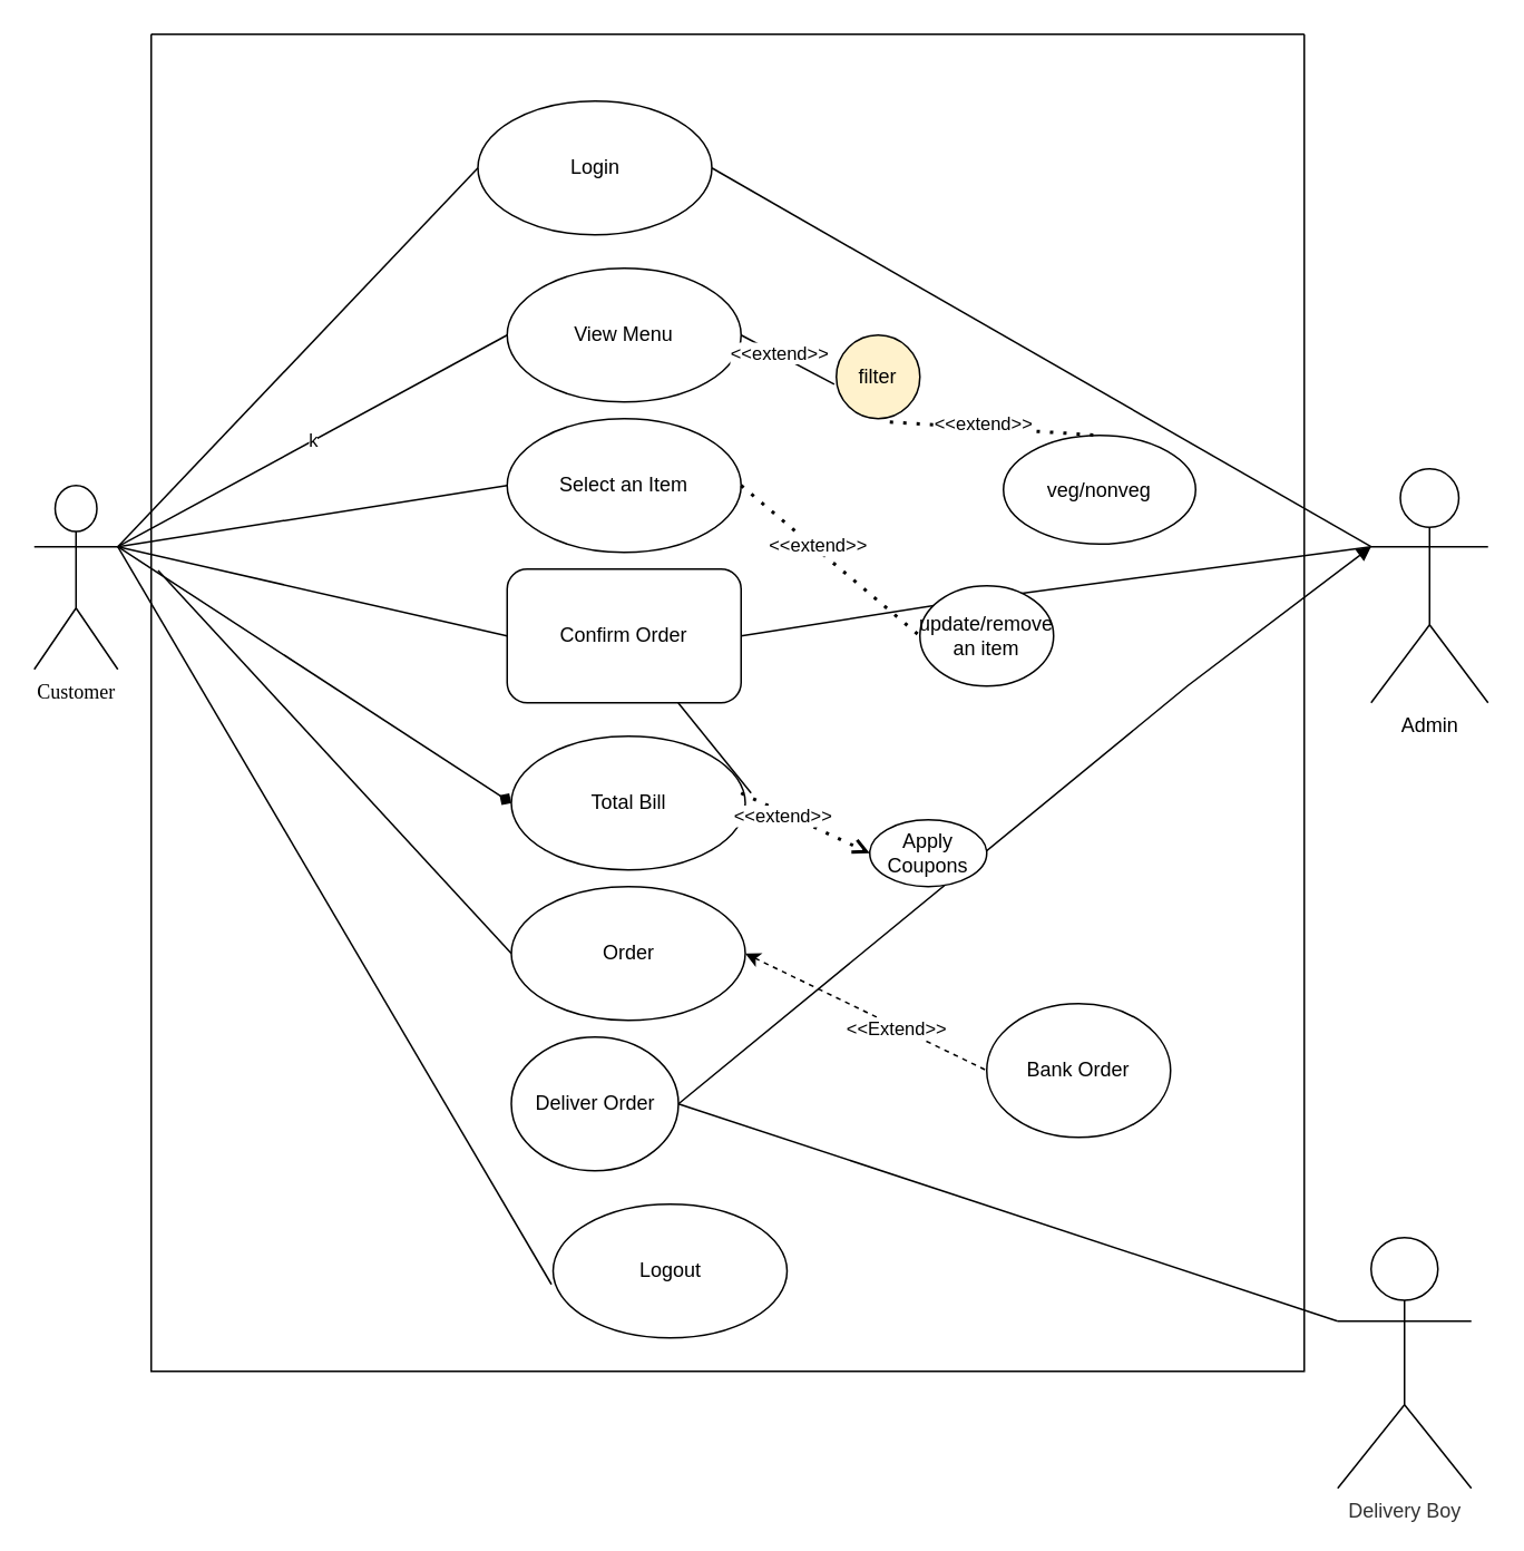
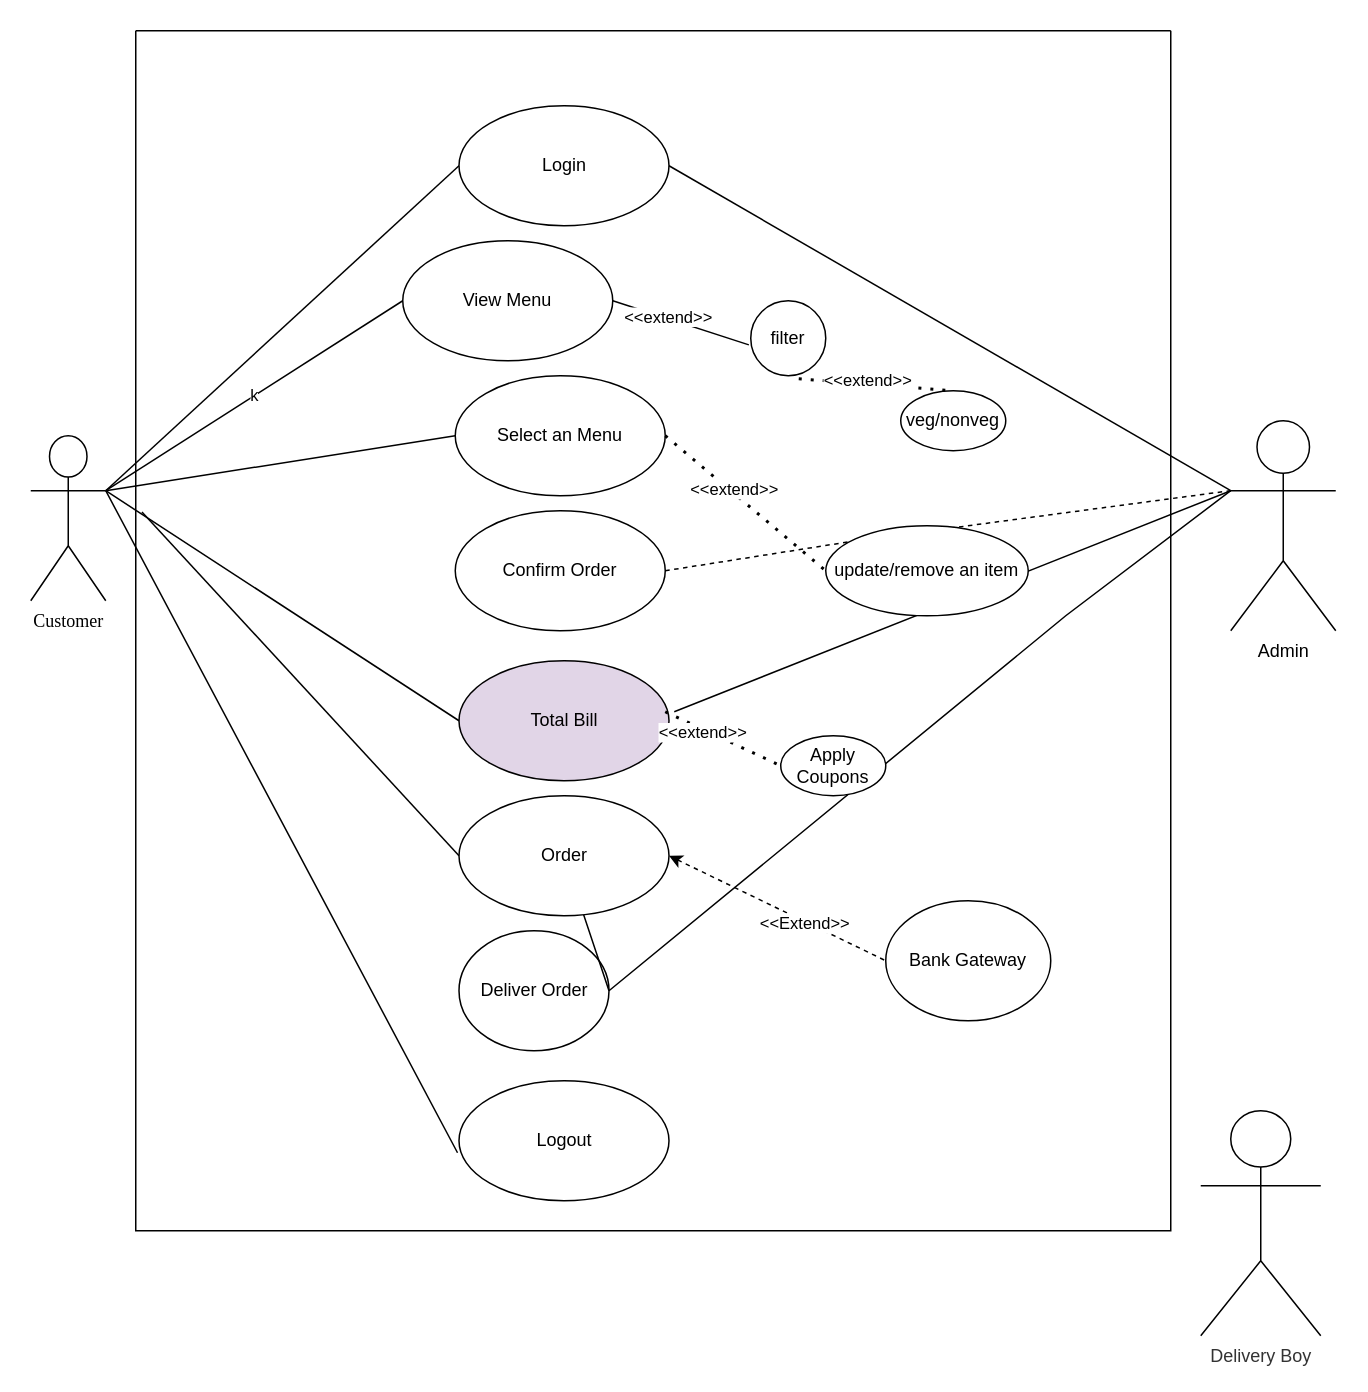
  <mxCell id="0" />
  <mxCell id="1" parent="0" />
  <mxCell id="2" value="&lt;font style=&quot;color: rgb(0, 0, 0);&quot;&gt;Customer&lt;/font&gt;&lt;div&gt;&lt;br&gt;&lt;/div&gt;" style="shape=umlActor;verticalLabelPosition=bottom;verticalAlign=top;html=1;outlineConnect=0;fontFamily=Verdana;" parent="1" vertex="1"><mxGeometry y="290" width="50" height="110" as="geometry" x="20" /></mxCell>
- <mxCell id="3" value="Login" style="ellipse;whiteSpace=wrap;html=1;" parent="1" vertex="1"><mxGeometry x="285.5" y="60" width="140" height="80" as="geometry" /></mxCell>
- <mxCell id="4" value="View Menu" style="ellipse;whiteSpace=wrap;html=1;" parent="1" vertex="1"><mxGeometry x="303" y="160" width="140" height="80" as="geometry" /></mxCell>
- <mxCell id="5" value="Select an Item" style="ellipse;whiteSpace=wrap;html=1;" parent="1" vertex="1"><mxGeometry x="303" y="250" width="140" height="80" as="geometry" /></mxCell>
- <mxCell id="6" value="Total Bill" style="ellipse;whiteSpace=wrap;html=1;" parent="1" vertex="1"><mxGeometry x="305.5" y="440" width="140" height="80" as="geometry" /></mxCell>
- <mxCell id="7" value="Confirm Order" style="whiteSpace=wrap;html=1;rounded=1;" parent="1" vertex="1"><mxGeometry x="303" y="340" width="140" height="80" as="geometry" /></mxCell>
+ <mxCell id="3" value="Login" style="ellipse;whiteSpace=wrap;html=1;" parent="1" vertex="1"><mxGeometry x="305.5" y="70" width="140" height="80" as="geometry" /></mxCell>
+ <mxCell id="4" value="View Menu" style="ellipse;whiteSpace=wrap;html=1;" parent="1" vertex="1"><mxGeometry x="268" y="160" width="140" height="80" as="geometry" /></mxCell>
+ <mxCell id="5" value="Select an Menu" style="ellipse;whiteSpace=wrap;html=1;" parent="1" vertex="1"><mxGeometry x="303" y="250" width="140" height="80" as="geometry" /></mxCell>
+ <mxCell id="6" value="Total Bill" style="ellipse;whiteSpace=wrap;html=1;fillColor=#e1d5e7;" parent="1" vertex="1"><mxGeometry x="305.5" y="440" width="140" height="80" as="geometry" /></mxCell>
+ <mxCell id="7" value="Confirm Order" style="ellipse;whiteSpace=wrap;html=1;" parent="1" vertex="1"><mxGeometry x="303" y="340" width="140" height="80" as="geometry" /></mxCell>
  <mxCell id="8" value="Deliver Order" style="ellipse;whiteSpace=wrap;html=1;" parent="1" vertex="1"><mxGeometry x="305.5" y="620" width="100" height="80" as="geometry" /></mxCell>
- <mxCell id="9" value="Logout" style="ellipse;whiteSpace=wrap;html=1;" parent="1" vertex="1"><mxGeometry x="330.5" y="720" width="140" height="80" as="geometry" /></mxCell>
+ <mxCell id="9" value="Logout" style="ellipse;whiteSpace=wrap;html=1;" parent="1" vertex="1"><mxGeometry x="305.5" y="720" width="140" height="80" as="geometry" /></mxCell>
  <mxCell id="10" value="" style="endArrow=none;html=1;rounded=0;exitX=1;exitY=0.333;exitDx=0;exitDy=0;exitPerimeter=0;entryX=0;entryY=0.5;entryDx=0;entryDy=0;" parent="1" source="2" target="3" edge="1"><mxGeometry width="50" height="50" relative="1" as="geometry"><mxPoint x="420" y="430" as="sourcePoint" /><mxPoint x="470" y="380" as="targetPoint" /></mxGeometry></mxCell>
  <mxCell id="11" value="k" style="endArrow=none;html=1;rounded=0;exitX=1;exitY=0.333;exitDx=0;exitDy=0;exitPerimeter=0;entryX=0;entryY=0.5;entryDx=0;entryDy=0;" parent="1" source="2" target="4" edge="1"><mxGeometry width="50" height="50" relative="1" as="geometry"><mxPoint x="420" y="430" as="sourcePoint" /><mxPoint x="470" y="380" as="targetPoint" /></mxGeometry></mxCell>
  <mxCell id="12" value="" style="endArrow=none;html=1;rounded=0;exitX=1;exitY=0.333;exitDx=0;exitDy=0;exitPerimeter=0;entryX=0;entryY=0.5;entryDx=0;entryDy=0;" parent="1" source="2" target="5" edge="1"><mxGeometry width="50" height="50" relative="1" as="geometry"><mxPoint x="420" y="430" as="sourcePoint" /><mxPoint x="470" y="380" as="targetPoint" /></mxGeometry></mxCell>
- <mxCell id="13" value="" style="endArrow=diamond;html=1;rounded=0;exitX=1;exitY=0.333;exitDx=0;exitDy=0;exitPerimeter=0;entryX=0;entryY=0.5;entryDx=0;entryDy=0;" parent="1" source="2" target="6" edge="1"><mxGeometry width="50" height="50" relative="1" as="geometry"><mxPoint x="420" y="430" as="sourcePoint" /><mxPoint x="470" y="380" as="targetPoint" /></mxGeometry></mxCell>
- <mxCell id="14" value="" style="endArrow=none;html=1;rounded=0;exitX=1;exitY=0.333;exitDx=0;exitDy=0;exitPerimeter=0;entryX=0;entryY=0.5;entryDx=0;entryDy=0;" parent="1" source="2" target="7" edge="1"><mxGeometry width="50" height="50" relative="1" as="geometry"><mxPoint x="420" y="430" as="sourcePoint" /><mxPoint x="470" y="380" as="targetPoint" /></mxGeometry></mxCell>
+ <mxCell id="13" value="" style="endArrow=none;html=1;rounded=0;exitX=1;exitY=0.333;exitDx=0;exitDy=0;exitPerimeter=0;entryX=0;entryY=0.5;entryDx=0;entryDy=0;" parent="1" source="2" target="6" edge="1"><mxGeometry width="50" height="50" relative="1" as="geometry"><mxPoint x="420" y="430" as="sourcePoint" /><mxPoint x="470" y="380" as="targetPoint" /></mxGeometry></mxCell>
  <mxCell id="15" value="" style="endArrow=none;html=1;rounded=0;entryX=-0.007;entryY=0.6;entryDx=0;entryDy=0;exitX=1;exitY=0.333;exitDx=0;exitDy=0;exitPerimeter=0;entryPerimeter=0;" parent="1" source="2" target="9" edge="1"><mxGeometry width="50" height="50" relative="1" as="geometry"><mxPoint x="150" y="290" as="sourcePoint" /><mxPoint x="470" y="380" as="targetPoint" /></mxGeometry></mxCell>
  <mxCell id="16" value="&lt;span style=&quot;background-color: light-dark(#ffffff, var(--ge-dark-color, #121212));&quot;&gt;&lt;font style=&quot;color: rgb(51, 51, 51);&quot;&gt;Delivery Boy&lt;/font&gt;&lt;/span&gt;&lt;div&gt;&lt;br&gt;&lt;/div&gt;" style="shape=umlActor;verticalLabelPosition=bottom;verticalAlign=top;html=1;outlineConnect=0;" parent="1" vertex="1"><mxGeometry x="800" y="740" width="80" height="150" as="geometry" /></mxCell>
- <mxCell id="17" value="" style="endArrow=none;html=1;rounded=0;exitX=1;exitY=0.5;exitDx=0;exitDy=0;entryX=0;entryY=0.333;entryDx=0;entryDy=0;entryPerimeter=0;" parent="1" source="8" target="16" edge="1"><mxGeometry width="50" height="50" relative="1" as="geometry"><mxPoint x="420" y="430" as="sourcePoint" /><mxPoint x="470" y="380" as="targetPoint" /></mxGeometry></mxCell>
+ <mxCell id="17" value="" style="endArrow=none;html=1;rounded=0;exitX=1;exitY=0.5;exitDx=0;exitDy=0;" parent="1" source="8" target="23" edge="1"><mxGeometry width="50" height="50" relative="1" as="geometry"><mxPoint x="420" y="430" as="sourcePoint" /><mxPoint x="470" y="380" as="targetPoint" /></mxGeometry></mxCell>
  <mxCell id="18" value="Admin" style="shape=umlActor;verticalLabelPosition=bottom;verticalAlign=top;html=1;outlineConnect=0;" parent="1" vertex="1"><mxGeometry x="820" y="280" width="70" height="140" as="geometry" /></mxCell>
- <mxCell id="19" value="" style="endArrow=none;html=1;rounded=0;exitX=1.025;exitY=0.425;exitDx=0;exitDy=0;exitPerimeter=0;" parent="1" source="6" target="7" edge="1"><mxGeometry width="50" height="50" relative="1" as="geometry"><mxPoint x="420" y="430" as="sourcePoint" /><mxPoint x="470" y="380" as="targetPoint" /></mxGeometry></mxCell>
- <mxCell id="20" value="" style="endArrow=none;html=1;rounded=0;exitX=1;exitY=0.5;exitDx=0;exitDy=0;entryX=0;entryY=0.333;entryDx=0;entryDy=0;entryPerimeter=0;" parent="1" source="7" target="18" edge="1"><mxGeometry width="50" height="50" relative="1" as="geometry"><mxPoint x="420" y="430" as="sourcePoint" /><mxPoint x="470" y="380" as="targetPoint" /><Array as="points"><mxPoint x="570" y="360" /></Array></mxGeometry></mxCell>
- <mxCell id="21" value="" style="endArrow=block;html=1;rounded=0;entryX=0;entryY=0.333;entryDx=0;entryDy=0;entryPerimeter=0;exitX=1;exitY=0.5;exitDx=0;exitDy=0;" parent="1" source="8" target="18" edge="1"><mxGeometry width="50" height="50" relative="1" as="geometry"><mxPoint x="420" y="430" as="sourcePoint" /><mxPoint x="470" y="380" as="targetPoint" /><Array as="points"><mxPoint x="710" y="410" /></Array></mxGeometry></mxCell>
+ <mxCell id="19" value="" style="endArrow=none;html=1;rounded=0;entryX=0;entryY=0.333;entryDx=0;entryDy=0;entryPerimeter=0;exitX=1.025;exitY=0.425;exitDx=0;exitDy=0;exitPerimeter=0;" parent="1" source="6" target="18" edge="1"><mxGeometry width="50" height="50" relative="1" as="geometry"><mxPoint x="420" y="430" as="sourcePoint" /><mxPoint x="470" y="380" as="targetPoint" /></mxGeometry></mxCell>
+ <mxCell id="20" value="" style="endArrow=none;html=1;rounded=0;exitX=1;exitY=0.5;exitDx=0;exitDy=0;entryX=0;entryY=0.333;entryDx=0;entryDy=0;entryPerimeter=0;dashed=1;" parent="1" source="7" target="18" edge="1"><mxGeometry width="50" height="50" relative="1" as="geometry"><mxPoint x="420" y="430" as="sourcePoint" /><mxPoint x="470" y="380" as="targetPoint" /><Array as="points"><mxPoint x="570" y="360" /></Array></mxGeometry></mxCell>
+ <mxCell id="21" value="" style="endArrow=none;html=1;rounded=0;entryX=0;entryY=0.333;entryDx=0;entryDy=0;entryPerimeter=0;exitX=1;exitY=0.5;exitDx=0;exitDy=0;" parent="1" source="8" target="18" edge="1"><mxGeometry width="50" height="50" relative="1" as="geometry"><mxPoint x="420" y="430" as="sourcePoint" /><mxPoint x="470" y="380" as="targetPoint" /><Array as="points"><mxPoint x="710" y="410" /></Array></mxGeometry></mxCell>
  <mxCell id="22" value="" style="endArrow=none;html=1;rounded=0;exitX=1;exitY=0.5;exitDx=0;exitDy=0;entryX=0;entryY=0.333;entryDx=0;entryDy=0;entryPerimeter=0;" parent="1" source="3" target="18" edge="1"><mxGeometry width="50" height="50" relative="1" as="geometry"><mxPoint x="420" y="430" as="sourcePoint" /><mxPoint x="730" y="480" as="targetPoint" /><Array as="points" /></mxGeometry></mxCell>
  <mxCell id="23" value="Order" style="ellipse;whiteSpace=wrap;html=1;" parent="1" vertex="1"><mxGeometry x="305.5" y="530" width="140" height="80" as="geometry" /></mxCell>
  <mxCell id="24" value="" style="endArrow=none;html=1;rounded=0;exitX=0;exitY=0.5;exitDx=0;exitDy=0;entryX=0.006;entryY=0.401;entryDx=0;entryDy=0;entryPerimeter=0;" parent="1" source="23" target="27" edge="1"><mxGeometry width="50" height="50" relative="1" as="geometry"><mxPoint x="420" y="630" as="sourcePoint" /><mxPoint x="100" y="290" as="targetPoint" /></mxGeometry></mxCell>
  <mxCell id="25" value="" style="endArrow=none;dashed=1;html=1;rounded=0;entryX=0;entryY=0.5;entryDx=0;entryDy=0;exitX=1;exitY=0.5;exitDx=0;exitDy=0;startArrow=classic;startFill=1;" parent="1" source="23" target="28" edge="1"><mxGeometry width="50" height="50" relative="1" as="geometry"><mxPoint x="420" y="530" as="sourcePoint" /><mxPoint x="470" y="480" as="targetPoint" /></mxGeometry></mxCell>
  <mxCell id="26" value="&amp;lt;&amp;lt;Extend&amp;gt;&amp;gt;" style="edgeLabel;html=1;align=center;verticalAlign=middle;resizable=0;points=[];" parent="25" vertex="1" connectable="0"><mxGeometry x="0.243" y="-1" relative="1" as="geometry"><mxPoint as="offset" /></mxGeometry></mxCell>
  <mxCell id="27" value="" style="swimlane;startSize=0;" parent="1" vertex="1"><mxGeometry x="90" y="20" width="690" height="800" as="geometry" /></mxCell>
- <mxCell id="28" value="Bank Order" style="ellipse;whiteSpace=wrap;html=1;" parent="27" vertex="1"><mxGeometry x="500" y="580" width="110" height="80" as="geometry" /></mxCell>
- <mxCell id="29" value="filter" style="ellipse;whiteSpace=wrap;html=1;fillColor=#fff2cc;" vertex="1" parent="27"><mxGeometry x="410" y="180" width="50" height="50" as="geometry" /></mxCell>
- <mxCell id="30" value="veg/nonveg" style="ellipse;whiteSpace=wrap;html=1;" vertex="1" parent="27"><mxGeometry x="510" y="240" width="115" height="65" as="geometry" /></mxCell>
+ <mxCell id="28" value="Bank Gateway" style="ellipse;whiteSpace=wrap;html=1;" parent="27" vertex="1"><mxGeometry x="500" y="580" width="110" height="80" as="geometry" /></mxCell>
+ <mxCell id="29" value="filter" style="ellipse;whiteSpace=wrap;html=1;" vertex="1" parent="27"><mxGeometry x="410" y="180" width="50" height="50" as="geometry" /></mxCell>
+ <mxCell id="30" value="veg/nonveg" style="ellipse;whiteSpace=wrap;html=1;" vertex="1" parent="27"><mxGeometry x="510" y="240" width="70" height="40" as="geometry" /></mxCell>
  <mxCell id="31" value="" style="endArrow=none;dashed=1;html=1;dashPattern=1 3;strokeWidth=2;rounded=0;entryX=0.5;entryY=0;entryDx=0;entryDy=0;exitX=0.64;exitY=1.04;exitDx=0;exitDy=0;exitPerimeter=0;" edge="1" parent="27" source="29" target="30"><mxGeometry width="50" height="50" relative="1" as="geometry"><mxPoint x="340" y="360" as="sourcePoint" /><mxPoint x="390" y="310" as="targetPoint" /></mxGeometry></mxCell>
  <mxCell id="32" value="&amp;lt;&amp;lt;extend&amp;gt;&amp;gt;" style="edgeLabel;html=1;align=center;verticalAlign=middle;resizable=0;points=[];" vertex="1" connectable="0" parent="31"><mxGeometry x="-0.122" y="3" relative="1" as="geometry"><mxPoint as="offset" /></mxGeometry></mxCell>
  <mxCell id="33" value="Apply Coupons" style="ellipse;whiteSpace=wrap;html=1;" vertex="1" parent="27"><mxGeometry x="430" y="470" width="70" height="40" as="geometry" /></mxCell>
- <mxCell id="34" value="update/remove an item" style="ellipse;whiteSpace=wrap;html=1;" vertex="1" parent="27"><mxGeometry x="460" y="330" width="80" height="60" as="geometry" /></mxCell>
+ <mxCell id="34" value="update/remove an item" style="ellipse;whiteSpace=wrap;html=1;" vertex="1" parent="27"><mxGeometry x="460" y="330" width="135" height="60" as="geometry" /></mxCell>
  <mxCell id="35" value="" style="endArrow=none;dashed=0;html=1;rounded=0;entryX=-0.025;entryY=0.588;entryDx=0;entryDy=0;entryPerimeter=0;exitX=1;exitY=0.5;exitDx=0;exitDy=0;" edge="1" parent="1" source="4" target="29"><mxGeometry width="50" height="50" relative="1" as="geometry"><mxPoint x="440" y="380" as="sourcePoint" /><mxPoint x="490" y="330" as="targetPoint" /></mxGeometry></mxCell>
  <mxCell id="36" value="&amp;lt;&amp;lt;extend&amp;gt;&amp;gt;" style="edgeLabel;html=1;align=center;verticalAlign=middle;resizable=0;points=[];" vertex="1" connectable="0" parent="35"><mxGeometry x="-0.196" y="1" relative="1" as="geometry"><mxPoint as="offset" /></mxGeometry></mxCell>
- <mxCell id="37" value="" style="endArrow=open;dashed=1;html=1;dashPattern=1 3;strokeWidth=2;rounded=0;entryX=0;entryY=0.5;entryDx=0;entryDy=0;exitX=0.982;exitY=0.425;exitDx=0;exitDy=0;exitPerimeter=0;" edge="1" parent="1" source="6" target="33"><mxGeometry width="50" height="50" relative="1" as="geometry"><mxPoint x="440" y="380" as="sourcePoint" /><mxPoint x="490" y="330" as="targetPoint" /></mxGeometry></mxCell>
+ <mxCell id="37" value="" style="endArrow=none;dashed=1;html=1;dashPattern=1 3;strokeWidth=2;rounded=0;entryX=0;entryY=0.5;entryDx=0;entryDy=0;exitX=0.982;exitY=0.425;exitDx=0;exitDy=0;exitPerimeter=0;" edge="1" parent="1" source="6" target="33"><mxGeometry width="50" height="50" relative="1" as="geometry"><mxPoint x="440" y="380" as="sourcePoint" /><mxPoint x="490" y="330" as="targetPoint" /></mxGeometry></mxCell>
  <mxCell id="38" value="&amp;lt;&amp;lt;extend&amp;gt;&amp;gt;" style="edgeLabel;html=1;align=center;verticalAlign=middle;resizable=0;points=[];" vertex="1" connectable="0" parent="37"><mxGeometry x="-0.338" y="-2" relative="1" as="geometry"><mxPoint as="offset" /></mxGeometry></mxCell>
  <mxCell id="39" value="" style="endArrow=none;dashed=1;html=1;dashPattern=1 3;strokeWidth=2;rounded=0;exitX=1;exitY=0.5;exitDx=0;exitDy=0;entryX=0;entryY=0.5;entryDx=0;entryDy=0;" edge="1" parent="1" source="5" target="34"><mxGeometry width="50" height="50" relative="1" as="geometry"><mxPoint x="440" y="380" as="sourcePoint" /><mxPoint x="490" y="330" as="targetPoint" /></mxGeometry></mxCell>
  <mxCell id="40" value="&amp;lt;&amp;lt;extend&amp;gt;&amp;gt;" style="edgeLabel;html=1;align=center;verticalAlign=middle;resizable=0;points=[];" vertex="1" connectable="0" parent="39"><mxGeometry x="-0.167" y="2" relative="1" as="geometry"><mxPoint as="offset" /></mxGeometry></mxCell>
